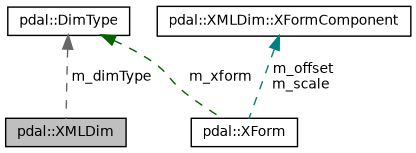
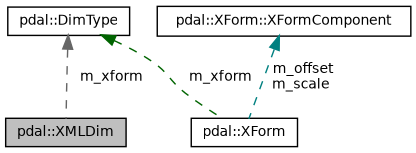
  digraph {
    node [color=black fillcolor=white fontname=Helvetica fontsize=10 shape=record style=filled]
    edge [dir=back fontname=Helvetica fontsize=10 labelfontname=Helvetica labelfontsize=10 style=dashed]
    n1 [fillcolor=grey75 fontcolor=black height=0.2 label="pdal::XMLDim" width=0.4]
    n2 [height=0.2 label="pdal::DimType" width=0.4]
    n3 [height=0.2 label="pdal::XForm" width=0.4]
-   n4 [height=0.2 label="pdal::XMLDim::XFormComponent" width=0.4]
-   n2 -> n1 [color=gray40 label=" m_dimType"]
+   n4 [height=0.2 label="pdal::XForm::XFormComponent" width=0.4]
+   n2 -> n1 [color=gray40 label=" m_xform"]
    n2 -> n3 [color=darkgreen label=" m_xform"]
    n4 -> n3 [color=teal label=" m_offset\nm_scale"]
  }
